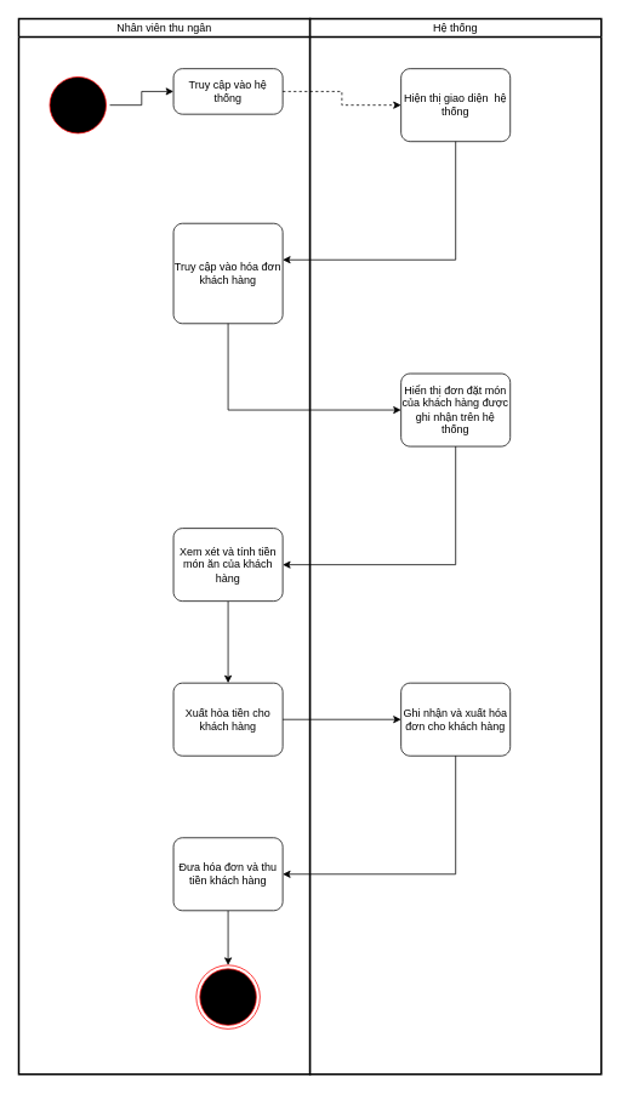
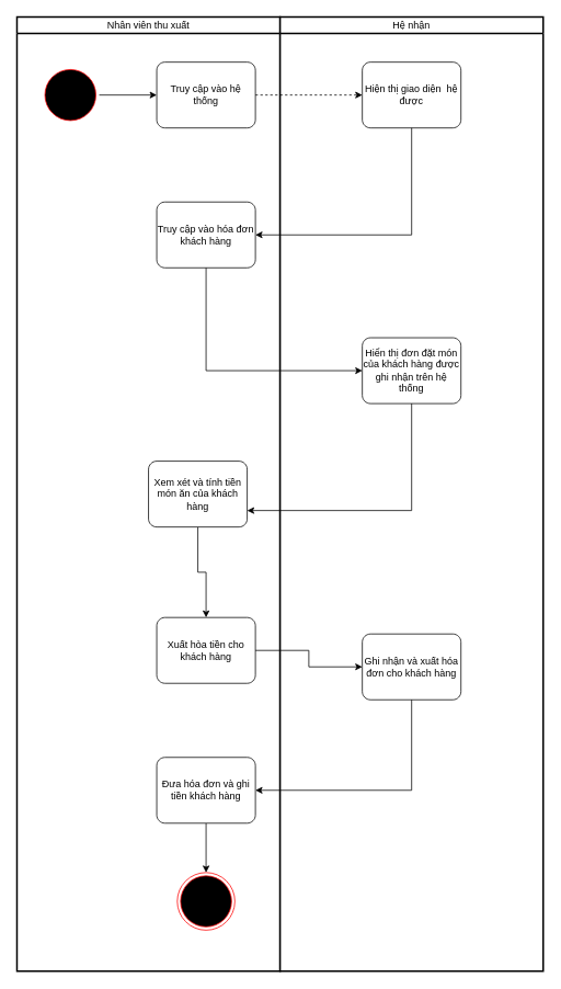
  <mxCell id="0" />
  <mxCell id="1" parent="0" />
- <mxCell id="2" value="Nhân viên thu ngân" style="swimlane;html=1;startSize=20;fontStyle=0;collapsible=0;horizontal=1;swimlaneLine=1;strokeWidth=2;swimlaneFillColor=#ffffff;whiteSpace=wrap;" vertex="1" parent="1"><mxGeometry x="20" y="20" width="320" height="1160" as="geometry" /></mxCell>
+ <mxCell id="2" value="Nhân viên thu xuất" style="swimlane;html=1;startSize=20;fontStyle=0;collapsible=0;horizontal=1;swimlaneLine=1;strokeWidth=2;swimlaneFillColor=#ffffff;whiteSpace=wrap;" vertex="1" parent="1"><mxGeometry x="20" y="20" width="320" height="1160" as="geometry" /></mxCell>
  <mxCell id="3" value="" style="ellipse;html=1;shape=startState;fillColor=#000000;strokeColor=#ff0000;" vertex="1" parent="2"><mxGeometry x="30" y="60" width="70" height="70" as="geometry" /></mxCell>
- <mxCell id="4" value="Truy cập vào hệ thống" style="points=[[0.25,0,0],[0.5,0,0],[0.75,0,0],[1,0.25,0],[1,0.5,0],[1,0.75,0],[0.75,1,0],[0.5,1,0],[0.25,1,0],[0,0.75,0],[0,0.5,0],[0,0.25,0]];shape=mxgraph.bpmn.task;whiteSpace=wrap;rectStyle=rounded;size=10;html=1;container=1;expand=0;collapsible=0;taskMarker=abstract;" vertex="1" parent="2"><mxGeometry x="170" y="55" width="120" height="50" as="geometry" /></mxCell>
+ <mxCell id="4" value="Truy cập vào hệ thống" style="points=[[0.25,0,0],[0.5,0,0],[0.75,0,0],[1,0.25,0],[1,0.5,0],[1,0.75,0],[0.75,1,0],[0.5,1,0],[0.25,1,0],[0,0.75,0],[0,0.5,0],[0,0.25,0]];shape=mxgraph.bpmn.task;whiteSpace=wrap;rectStyle=rounded;size=10;html=1;container=1;expand=0;collapsible=0;taskMarker=abstract;" vertex="1" parent="2"><mxGeometry x="170" y="55" width="120" height="80" as="geometry" /></mxCell>
  <mxCell id="5" style="edgeStyle=orthogonalEdgeStyle;rounded=0;orthogonalLoop=1;jettySize=auto;html=1;entryX=0;entryY=0.5;entryDx=0;entryDy=0;entryPerimeter=0;" edge="1" parent="2" source="3" target="4"><mxGeometry relative="1" as="geometry" /></mxCell>
- <mxCell id="6" value="Truy cập vào hóa đơn khách hàng" style="points=[[0.25,0,0],[0.5,0,0],[0.75,0,0],[1,0.25,0],[1,0.5,0],[1,0.75,0],[0.75,1,0],[0.5,1,0],[0.25,1,0],[0,0.75,0],[0,0.5,0],[0,0.25,0]];shape=mxgraph.bpmn.task;whiteSpace=wrap;rectStyle=rounded;size=10;html=1;container=1;expand=0;collapsible=0;taskMarker=abstract;" vertex="1" parent="2"><mxGeometry x="170" y="225" width="120" height="110" as="geometry" /></mxCell>
+ <mxCell id="6" value="Truy cập vào hóa đơn khách hàng" style="points=[[0.25,0,0],[0.5,0,0],[0.75,0,0],[1,0.25,0],[1,0.5,0],[1,0.75,0],[0.75,1,0],[0.5,1,0],[0.25,1,0],[0,0.75,0],[0,0.5,0],[0,0.25,0]];shape=mxgraph.bpmn.task;whiteSpace=wrap;rectStyle=rounded;size=10;html=1;container=1;expand=0;collapsible=0;taskMarker=abstract;" vertex="1" parent="2"><mxGeometry x="170" y="225" width="120" height="80" as="geometry" /></mxCell>
  <mxCell id="7" style="edgeStyle=orthogonalEdgeStyle;rounded=0;orthogonalLoop=1;jettySize=auto;html=1;" edge="1" parent="2" source="8" target="9"><mxGeometry relative="1" as="geometry" /></mxCell>
- <mxCell id="8" value="Xem xét và tính tiền món ăn của khách hàng" style="points=[[0.25,0,0],[0.5,0,0],[0.75,0,0],[1,0.25,0],[1,0.5,0],[1,0.75,0],[0.75,1,0],[0.5,1,0],[0.25,1,0],[0,0.75,0],[0,0.5,0],[0,0.25,0]];shape=mxgraph.bpmn.task;whiteSpace=wrap;rectStyle=rounded;size=10;html=1;container=1;expand=0;collapsible=0;taskMarker=abstract;" vertex="1" parent="2"><mxGeometry x="170" y="560" width="120" height="80" as="geometry" /></mxCell>
+ <mxCell id="8" value="Xem xét và tính tiền món ăn của khách hàng" style="points=[[0.25,0,0],[0.5,0,0],[0.75,0,0],[1,0.25,0],[1,0.5,0],[1,0.75,0],[0.75,1,0],[0.5,1,0],[0.25,1,0],[0,0.75,0],[0,0.5,0],[0,0.25,0]];shape=mxgraph.bpmn.task;whiteSpace=wrap;rectStyle=rounded;size=10;html=1;container=1;expand=0;collapsible=0;taskMarker=abstract;" vertex="1" parent="2"><mxGeometry x="160" y="540" width="120" height="80" as="geometry" /></mxCell>
  <mxCell id="9" value="Xuất hòa tiền cho khách hàng" style="points=[[0.25,0,0],[0.5,0,0],[0.75,0,0],[1,0.25,0],[1,0.5,0],[1,0.75,0],[0.75,1,0],[0.5,1,0],[0.25,1,0],[0,0.75,0],[0,0.5,0],[0,0.25,0]];shape=mxgraph.bpmn.task;whiteSpace=wrap;rectStyle=rounded;size=10;html=1;container=1;expand=0;collapsible=0;taskMarker=abstract;" vertex="1" parent="2"><mxGeometry x="170" y="730" width="120" height="80" as="geometry" /></mxCell>
  <mxCell id="10" style="edgeStyle=orthogonalEdgeStyle;rounded=0;orthogonalLoop=1;jettySize=auto;html=1;" edge="1" parent="2" source="11" target="12"><mxGeometry relative="1" as="geometry" /></mxCell>
- <mxCell id="11" value="Đưa hóa đơn và thu tiền khách hàng" style="points=[[0.25,0,0],[0.5,0,0],[0.75,0,0],[1,0.25,0],[1,0.5,0],[1,0.75,0],[0.75,1,0],[0.5,1,0],[0.25,1,0],[0,0.75,0],[0,0.5,0],[0,0.25,0]];shape=mxgraph.bpmn.task;whiteSpace=wrap;rectStyle=rounded;size=10;html=1;container=1;expand=0;collapsible=0;taskMarker=abstract;" vertex="1" parent="2"><mxGeometry x="170" y="900" width="120" height="80" as="geometry" /></mxCell>
+ <mxCell id="11" value="Đưa hóa đơn và ghi tiền khách hàng" style="points=[[0.25,0,0],[0.5,0,0],[0.75,0,0],[1,0.25,0],[1,0.5,0],[1,0.75,0],[0.75,1,0],[0.5,1,0],[0.25,1,0],[0,0.75,0],[0,0.5,0],[0,0.25,0]];shape=mxgraph.bpmn.task;whiteSpace=wrap;rectStyle=rounded;size=10;html=1;container=1;expand=0;collapsible=0;taskMarker=abstract;" vertex="1" parent="2"><mxGeometry x="170" y="900" width="120" height="80" as="geometry" /></mxCell>
  <mxCell id="12" value="" style="ellipse;html=1;shape=endState;fillColor=#000000;strokeColor=#ff0000;" vertex="1" parent="2"><mxGeometry x="195" y="1040" width="70" height="70" as="geometry" /></mxCell>
- <mxCell id="13" value="Hệ thống" style="swimlane;html=1;startSize=20;fontStyle=0;collapsible=0;horizontal=1;swimlaneLine=1;strokeWidth=2;swimlaneFillColor=#ffffff;whiteSpace=wrap;" vertex="1" parent="1"><mxGeometry x="340" y="20" width="320" height="1160" as="geometry" /></mxCell>
- <mxCell id="14" value="Hiện thị giao diện&amp;nbsp; hệ thống" style="points=[[0.25,0,0],[0.5,0,0],[0.75,0,0],[1,0.25,0],[1,0.5,0],[1,0.75,0],[0.75,1,0],[0.5,1,0],[0.25,1,0],[0,0.75,0],[0,0.5,0],[0,0.25,0]];shape=mxgraph.bpmn.task;whiteSpace=wrap;rectStyle=rounded;size=10;html=1;container=1;expand=0;collapsible=0;taskMarker=abstract;" vertex="1" parent="13"><mxGeometry x="100" y="55" width="120" height="80" as="geometry" /></mxCell>
+ <mxCell id="13" value="Hệ nhận" style="swimlane;html=1;startSize=20;fontStyle=0;collapsible=0;horizontal=1;swimlaneLine=1;strokeWidth=2;swimlaneFillColor=#ffffff;whiteSpace=wrap;" vertex="1" parent="1"><mxGeometry x="340" y="20" width="320" height="1160" as="geometry" /></mxCell>
+ <mxCell id="14" value="Hiện thị giao diện&amp;nbsp; hệ được" style="points=[[0.25,0,0],[0.5,0,0],[0.75,0,0],[1,0.25,0],[1,0.5,0],[1,0.75,0],[0.75,1,0],[0.5,1,0],[0.25,1,0],[0,0.75,0],[0,0.5,0],[0,0.25,0]];shape=mxgraph.bpmn.task;whiteSpace=wrap;rectStyle=rounded;size=10;html=1;container=1;expand=0;collapsible=0;taskMarker=abstract;" vertex="1" parent="13"><mxGeometry x="100" y="55" width="120" height="80" as="geometry" /></mxCell>
  <mxCell id="15" value="Hiển thị đơn đặt món của khách hàng được ghi nhận trên hệ thống" style="points=[[0.25,0,0],[0.5,0,0],[0.75,0,0],[1,0.25,0],[1,0.5,0],[1,0.75,0],[0.75,1,0],[0.5,1,0],[0.25,1,0],[0,0.75,0],[0,0.5,0],[0,0.25,0]];shape=mxgraph.bpmn.task;whiteSpace=wrap;rectStyle=rounded;size=10;html=1;container=1;expand=0;collapsible=0;taskMarker=abstract;" vertex="1" parent="13"><mxGeometry x="100" y="390" width="120" height="80" as="geometry" /></mxCell>
- <mxCell id="16" value="Ghi nhận và xuất hóa đơn cho khách hàng" style="points=[[0.25,0,0],[0.5,0,0],[0.75,0,0],[1,0.25,0],[1,0.5,0],[1,0.75,0],[0.75,1,0],[0.5,1,0],[0.25,1,0],[0,0.75,0],[0,0.5,0],[0,0.25,0]];shape=mxgraph.bpmn.task;whiteSpace=wrap;rectStyle=rounded;size=10;html=1;container=1;expand=0;collapsible=0;taskMarker=abstract;" vertex="1" parent="13"><mxGeometry x="100" y="730" width="120" height="80" as="geometry" /></mxCell>
+ <mxCell id="16" value="Ghi nhận và xuất hóa đơn cho khách hàng" style="points=[[0.25,0,0],[0.5,0,0],[0.75,0,0],[1,0.25,0],[1,0.5,0],[1,0.75,0],[0.75,1,0],[0.5,1,0],[0.25,1,0],[0,0.75,0],[0,0.5,0],[0,0.25,0]];shape=mxgraph.bpmn.task;whiteSpace=wrap;rectStyle=rounded;size=10;html=1;container=1;expand=0;collapsible=0;taskMarker=abstract;" vertex="1" parent="13"><mxGeometry x="100" y="750" width="120" height="80" as="geometry" /></mxCell>
  <mxCell id="17" style="edgeStyle=orthogonalEdgeStyle;rounded=0;orthogonalLoop=1;jettySize=auto;html=1;dashed=1;" edge="1" parent="1" source="4" target="14"><mxGeometry relative="1" as="geometry" /></mxCell>
  <mxCell id="18" style="edgeStyle=orthogonalEdgeStyle;rounded=0;orthogonalLoop=1;jettySize=auto;html=1;" edge="1" parent="1" source="14" target="6"><mxGeometry relative="1" as="geometry"><Array as="points"><mxPoint x="500" y="285" /></Array></mxGeometry></mxCell>
  <mxCell id="19" style="edgeStyle=orthogonalEdgeStyle;rounded=0;orthogonalLoop=1;jettySize=auto;html=1;" edge="1" parent="1" source="6" target="15"><mxGeometry relative="1" as="geometry"><Array as="points"><mxPoint x="250" y="450" /></Array></mxGeometry></mxCell>
  <mxCell id="20" style="edgeStyle=orthogonalEdgeStyle;rounded=0;orthogonalLoop=1;jettySize=auto;html=1;" edge="1" parent="1" source="15" target="8"><mxGeometry relative="1" as="geometry"><Array as="points"><mxPoint x="500" y="620" /></Array></mxGeometry></mxCell>
  <mxCell id="21" style="edgeStyle=orthogonalEdgeStyle;rounded=0;orthogonalLoop=1;jettySize=auto;html=1;" edge="1" parent="1" source="9" target="16"><mxGeometry relative="1" as="geometry" /></mxCell>
  <mxCell id="22" style="edgeStyle=orthogonalEdgeStyle;rounded=0;orthogonalLoop=1;jettySize=auto;html=1;" edge="1" parent="1" source="16" target="11"><mxGeometry relative="1" as="geometry"><Array as="points"><mxPoint x="500" y="960" /></Array></mxGeometry></mxCell>
